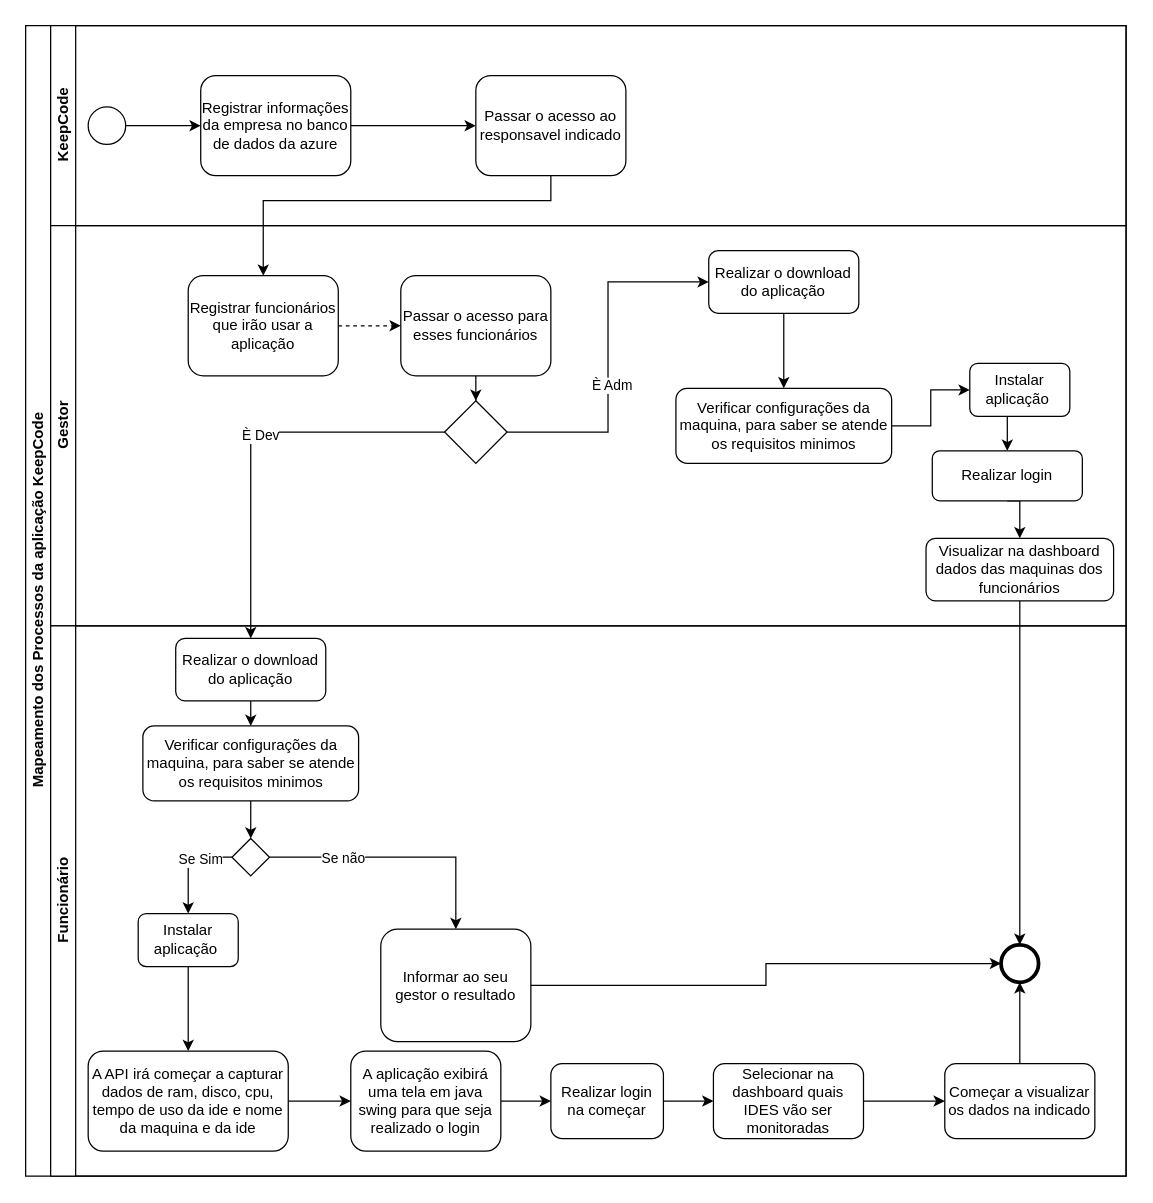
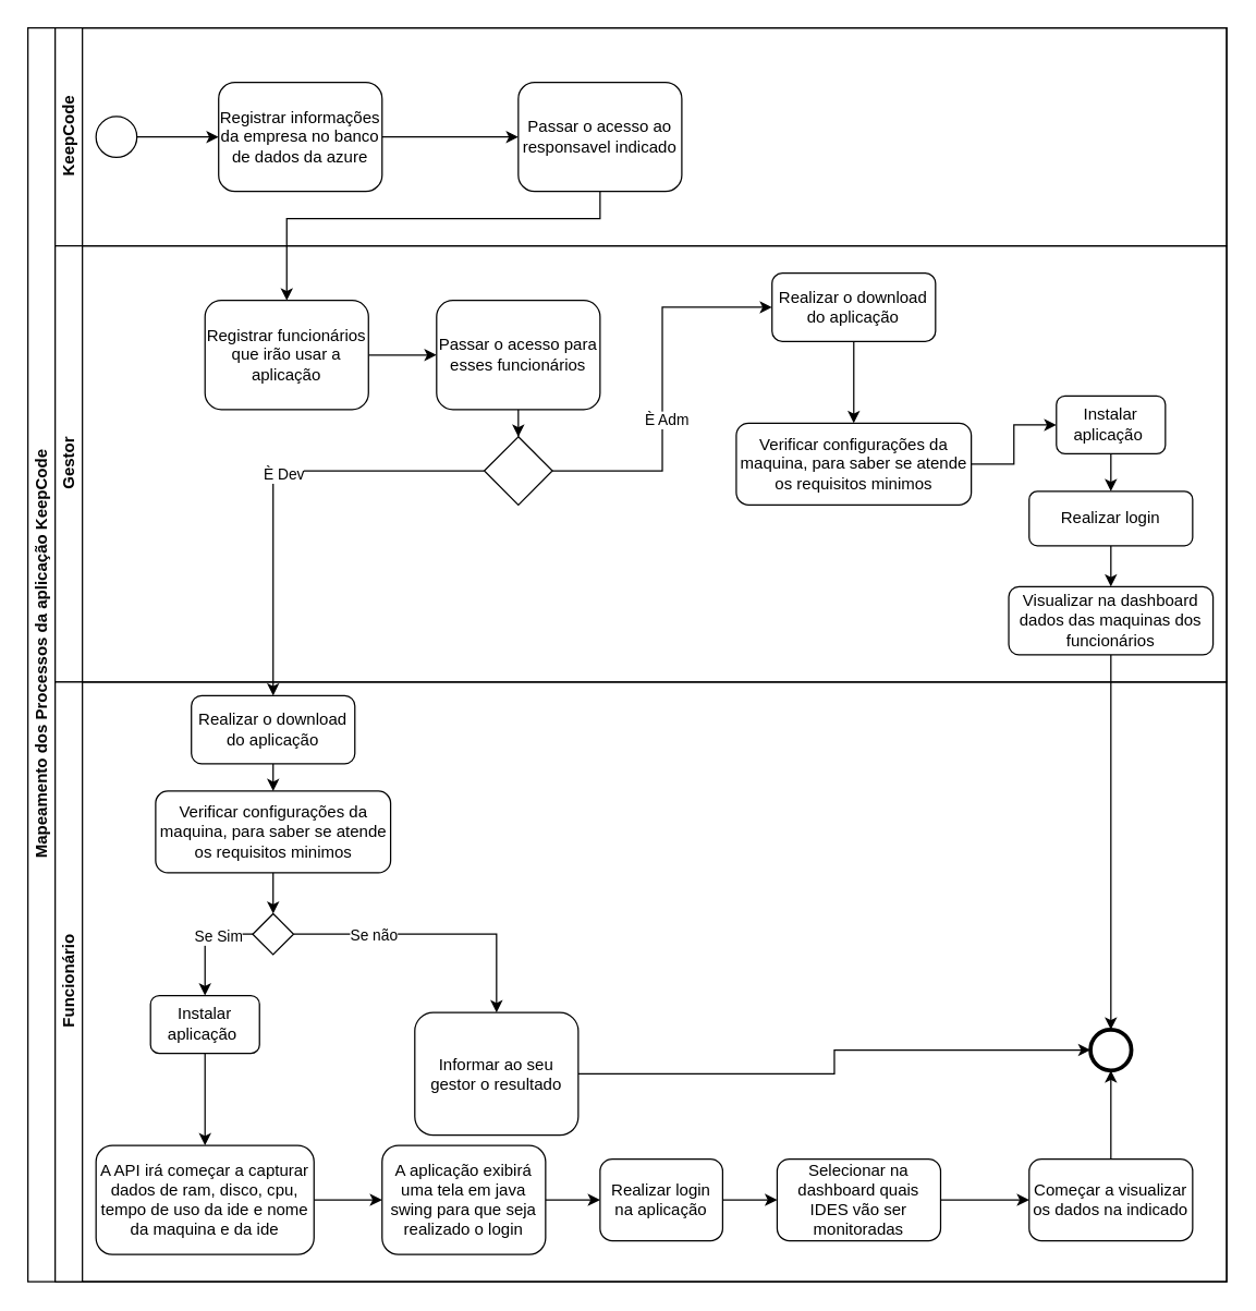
  <mxCell id="0" />
  <mxCell id="1" parent="0" />
  <mxCell id="2" value="Mapeamento dos Processos da aplicação KeepCode" style="swimlane;html=1;childLayout=stackLayout;resizeParent=1;resizeParentMax=0;horizontal=0;startSize=20;horizontalStack=0;" parent="1" vertex="1"><mxGeometry x="20" y="20" width="880" height="920" as="geometry" /></mxCell>
  <mxCell id="3" value="KeepCode" style="swimlane;html=1;startSize=20;horizontal=0;" parent="2" vertex="1"><mxGeometry x="20" width="860" height="160" as="geometry" /></mxCell>
  <mxCell id="4" style="edgeStyle=orthogonalEdgeStyle;rounded=0;orthogonalLoop=1;jettySize=auto;html=1;exitX=1;exitY=0.5;exitDx=0;exitDy=0;entryX=0;entryY=0.5;entryDx=0;entryDy=0;" edge="1" parent="3" source="5" target="6"><mxGeometry relative="1" as="geometry" /></mxCell>
  <mxCell id="5" value="Registrar informações da empresa no banco de dados da azure" style="shape=ext;rounded=1;html=1;whiteSpace=wrap;" vertex="1" parent="3"><mxGeometry x="120" y="40" width="120" height="80" as="geometry" /></mxCell>
  <mxCell id="6" value="Passar o acesso ao responsavel indicado" style="shape=ext;rounded=1;html=1;whiteSpace=wrap;" vertex="1" parent="3"><mxGeometry x="340" y="40" width="120" height="80" as="geometry" /></mxCell>
  <mxCell id="7" style="edgeStyle=orthogonalEdgeStyle;rounded=0;orthogonalLoop=1;jettySize=auto;html=1;exitX=1;exitY=0.5;exitDx=0;exitDy=0;entryX=0;entryY=0.5;entryDx=0;entryDy=0;" edge="1" parent="3" source="8" target="5"><mxGeometry relative="1" as="geometry" /></mxCell>
  <mxCell id="8" value="" style="shape=mxgraph.bpmn.shape;html=1;verticalLabelPosition=bottom;labelBackgroundColor=#ffffff;verticalAlign=top;align=center;perimeter=ellipsePerimeter;outlineConnect=0;outline=standard;symbol=general;" vertex="1" parent="3"><mxGeometry x="30" y="65" width="30" height="30" as="geometry" /></mxCell>
  <mxCell id="9" style="edgeStyle=orthogonalEdgeStyle;rounded=0;orthogonalLoop=1;jettySize=auto;html=1;exitX=0;exitY=0.5;exitDx=0;exitDy=0;" edge="1" parent="2" source="20" target="34"><mxGeometry relative="1" as="geometry" /></mxCell>
  <mxCell id="10" value="È Dev" style="edgeLabel;html=1;align=center;verticalAlign=middle;resizable=0;points=[];" vertex="1" connectable="0" parent="9"><mxGeometry x="-0.078" y="2" relative="1" as="geometry"><mxPoint as="offset" /></mxGeometry></mxCell>
  <mxCell id="11" style="edgeStyle=orthogonalEdgeStyle;rounded=0;orthogonalLoop=1;jettySize=auto;html=1;exitX=0.5;exitY=1;exitDx=0;exitDy=0;entryX=0.5;entryY=0;entryDx=0;entryDy=0;" edge="1" parent="2" source="27" target="35"><mxGeometry relative="1" as="geometry" /></mxCell>
  <mxCell id="12" style="edgeStyle=orthogonalEdgeStyle;rounded=0;orthogonalLoop=1;jettySize=auto;html=1;exitX=0.5;exitY=1;exitDx=0;exitDy=0;entryX=0.5;entryY=0;entryDx=0;entryDy=0;" edge="1" parent="2" source="6" target="15"><mxGeometry relative="1" as="geometry"><Array as="points"><mxPoint x="420" y="140" /><mxPoint x="190" y="140" /></Array></mxGeometry></mxCell>
  <mxCell id="13" value="Gestor" style="swimlane;html=1;startSize=20;horizontal=0;" parent="2" vertex="1"><mxGeometry x="20" y="160" width="860" height="320" as="geometry" /></mxCell>
- <mxCell id="14" style="edgeStyle=orthogonalEdgeStyle;rounded=0;orthogonalLoop=1;jettySize=auto;html=1;exitX=1;exitY=0.5;exitDx=0;exitDy=0;dashed=1;" edge="1" parent="13" source="15" target="17"><mxGeometry relative="1" as="geometry" /></mxCell>
+ <mxCell id="14" style="edgeStyle=orthogonalEdgeStyle;rounded=0;orthogonalLoop=1;jettySize=auto;html=1;exitX=1;exitY=0.5;exitDx=0;exitDy=0;" edge="1" parent="13" source="15" target="17"><mxGeometry relative="1" as="geometry" /></mxCell>
  <mxCell id="15" value="Registrar funcionários que irão usar a aplicação" style="shape=ext;rounded=1;html=1;whiteSpace=wrap;" vertex="1" parent="13"><mxGeometry x="110" y="40" width="120" height="80" as="geometry" /></mxCell>
  <mxCell id="16" style="edgeStyle=orthogonalEdgeStyle;rounded=0;orthogonalLoop=1;jettySize=auto;html=1;exitX=0.5;exitY=1;exitDx=0;exitDy=0;" edge="1" parent="13" source="17" target="20"><mxGeometry relative="1" as="geometry" /></mxCell>
  <mxCell id="17" value="Passar o acesso para esses funcionários" style="shape=ext;rounded=1;html=1;whiteSpace=wrap;" vertex="1" parent="13"><mxGeometry x="280" y="40" width="120" height="80" as="geometry" /></mxCell>
  <mxCell id="18" style="edgeStyle=orthogonalEdgeStyle;rounded=0;orthogonalLoop=1;jettySize=auto;html=1;exitX=1;exitY=0.5;exitDx=0;exitDy=0;entryX=0;entryY=0.5;entryDx=0;entryDy=0;" edge="1" parent="13" source="20" target="22"><mxGeometry relative="1" as="geometry" /></mxCell>
  <mxCell id="19" value="È Adm" style="edgeLabel;html=1;align=center;verticalAlign=middle;resizable=0;points=[];" vertex="1" connectable="0" parent="18"><mxGeometry x="-0.16" y="-3" relative="1" as="geometry"><mxPoint as="offset" /></mxGeometry></mxCell>
  <mxCell id="20" value="" style="rhombus;whiteSpace=wrap;html=1;" vertex="1" parent="13"><mxGeometry x="315" y="140" width="50" height="50" as="geometry" /></mxCell>
  <mxCell id="21" style="edgeStyle=orthogonalEdgeStyle;rounded=0;orthogonalLoop=1;jettySize=auto;html=1;exitX=0.5;exitY=1;exitDx=0;exitDy=0;entryX=0.5;entryY=0;entryDx=0;entryDy=0;" edge="1" parent="13" source="22" target="24"><mxGeometry relative="1" as="geometry" /></mxCell>
  <mxCell id="22" value="Realizar o download do aplicação" style="shape=ext;rounded=1;html=1;whiteSpace=wrap;" vertex="1" parent="13"><mxGeometry x="526.25" y="20" width="120" height="50" as="geometry" /></mxCell>
  <mxCell id="23" style="edgeStyle=orthogonalEdgeStyle;rounded=0;orthogonalLoop=1;jettySize=auto;html=1;exitX=1;exitY=0.5;exitDx=0;exitDy=0;" edge="1" parent="13" source="24" target="29"><mxGeometry relative="1" as="geometry" /></mxCell>
  <mxCell id="24" value="Verificar configurações da maquina, para saber se atende os requisitos minimos" style="shape=ext;rounded=1;html=1;whiteSpace=wrap;" vertex="1" parent="13"><mxGeometry x="500" y="130" width="172.5" height="60" as="geometry" /></mxCell>
  <mxCell id="25" style="edgeStyle=orthogonalEdgeStyle;rounded=0;orthogonalLoop=1;jettySize=auto;html=1;exitX=0.5;exitY=1;exitDx=0;exitDy=0;entryX=0.5;entryY=0;entryDx=0;entryDy=0;" edge="1" parent="13" source="26" target="27"><mxGeometry relative="1" as="geometry" /></mxCell>
- <mxCell id="26" value="Realizar login" style="shape=ext;rounded=1;html=1;whiteSpace=wrap;" vertex="1" parent="13"><mxGeometry x="705" y="180" width="120" height="40" as="geometry" /></mxCell>
+ <mxCell id="26" value="Realizar login" style="shape=ext;rounded=1;html=1;whiteSpace=wrap;" vertex="1" parent="13"><mxGeometry x="715" y="180" width="120" height="40" as="geometry" /></mxCell>
  <mxCell id="27" value="Visualizar na dashboard dados das maquinas dos funcionários" style="shape=ext;rounded=1;html=1;whiteSpace=wrap;" vertex="1" parent="13"><mxGeometry x="700" y="250" width="150" height="50" as="geometry" /></mxCell>
  <mxCell id="28" style="edgeStyle=orthogonalEdgeStyle;rounded=0;orthogonalLoop=1;jettySize=auto;html=1;exitX=0.5;exitY=1;exitDx=0;exitDy=0;entryX=0.5;entryY=0;entryDx=0;entryDy=0;" edge="1" parent="13" source="29" target="26"><mxGeometry relative="1" as="geometry" /></mxCell>
  <mxCell id="29" value="Instalar aplicação&amp;nbsp;" style="shape=ext;rounded=1;html=1;whiteSpace=wrap;" vertex="1" parent="13"><mxGeometry x="735" y="110" width="80" height="42.5" as="geometry" /></mxCell>
  <mxCell id="30" value="Funcionário" style="swimlane;html=1;startSize=20;horizontal=0;" parent="2" vertex="1"><mxGeometry x="20" y="480" width="860" height="440" as="geometry" /></mxCell>
  <mxCell id="31" style="edgeStyle=orthogonalEdgeStyle;rounded=0;orthogonalLoop=1;jettySize=auto;html=1;exitX=0.5;exitY=1;exitDx=0;exitDy=0;entryX=0.5;entryY=0;entryDx=0;entryDy=0;" edge="1" parent="30" source="32" target="52"><mxGeometry relative="1" as="geometry" /></mxCell>
  <mxCell id="32" value="Instalar aplicação&amp;nbsp;" style="shape=ext;rounded=1;html=1;whiteSpace=wrap;" vertex="1" parent="30"><mxGeometry x="70" y="230" width="80" height="42.5" as="geometry" /></mxCell>
  <mxCell id="33" style="edgeStyle=orthogonalEdgeStyle;rounded=0;orthogonalLoop=1;jettySize=auto;html=1;exitX=0.5;exitY=1;exitDx=0;exitDy=0;entryX=0.5;entryY=0;entryDx=0;entryDy=0;" edge="1" parent="30" source="34" target="50"><mxGeometry relative="1" as="geometry" /></mxCell>
  <mxCell id="34" value="Realizar o download do aplicação" style="shape=ext;rounded=1;html=1;whiteSpace=wrap;" vertex="1" parent="30"><mxGeometry x="100" y="10" width="120" height="50" as="geometry" /></mxCell>
  <mxCell id="35" value="" style="shape=mxgraph.bpmn.shape;html=1;verticalLabelPosition=bottom;labelBackgroundColor=#ffffff;verticalAlign=top;align=center;perimeter=ellipsePerimeter;outlineConnect=0;outline=end;symbol=general;" vertex="1" parent="30"><mxGeometry x="760" y="255" width="30" height="30" as="geometry" /></mxCell>
  <mxCell id="36" style="edgeStyle=orthogonalEdgeStyle;rounded=0;orthogonalLoop=1;jettySize=auto;html=1;exitX=1;exitY=0.5;exitDx=0;exitDy=0;entryX=0;entryY=0.5;entryDx=0;entryDy=0;" edge="1" parent="30" source="37" target="39"><mxGeometry relative="1" as="geometry" /></mxCell>
- <mxCell id="37" value="Realizar login na começar" style="shape=ext;rounded=1;html=1;whiteSpace=wrap;" vertex="1" parent="30"><mxGeometry x="400" y="350" width="90" height="60" as="geometry" /></mxCell>
+ <mxCell id="37" value="Realizar login na aplicação" style="shape=ext;rounded=1;html=1;whiteSpace=wrap;" vertex="1" parent="30"><mxGeometry x="400" y="350" width="90" height="60" as="geometry" /></mxCell>
  <mxCell id="38" style="edgeStyle=orthogonalEdgeStyle;rounded=0;orthogonalLoop=1;jettySize=auto;html=1;exitX=1;exitY=0.5;exitDx=0;exitDy=0;entryX=0;entryY=0.5;entryDx=0;entryDy=0;" edge="1" parent="30" source="39" target="41"><mxGeometry relative="1" as="geometry" /></mxCell>
  <mxCell id="39" value="Selecionar na dashboard quais IDES vão ser monitoradas" style="shape=ext;rounded=1;html=1;whiteSpace=wrap;" vertex="1" parent="30"><mxGeometry x="530" y="350" width="120" height="60" as="geometry" /></mxCell>
  <mxCell id="40" style="edgeStyle=orthogonalEdgeStyle;rounded=0;orthogonalLoop=1;jettySize=auto;html=1;exitX=0.5;exitY=0;exitDx=0;exitDy=0;entryX=0.5;entryY=1;entryDx=0;entryDy=0;" edge="1" parent="30" source="41" target="35"><mxGeometry relative="1" as="geometry" /></mxCell>
  <mxCell id="41" value="Começar a visualizar os dados na indicado" style="shape=ext;rounded=1;html=1;whiteSpace=wrap;" vertex="1" parent="30"><mxGeometry x="715" y="350" width="120" height="60" as="geometry" /></mxCell>
  <mxCell id="42" style="edgeStyle=orthogonalEdgeStyle;rounded=0;orthogonalLoop=1;jettySize=auto;html=1;exitX=0;exitY=0.5;exitDx=0;exitDy=0;entryX=0.5;entryY=0;entryDx=0;entryDy=0;" edge="1" parent="30" source="46" target="32"><mxGeometry relative="1" as="geometry" /></mxCell>
  <mxCell id="43" value="Se Sim" style="edgeLabel;html=1;align=center;verticalAlign=middle;resizable=0;points=[];" vertex="1" connectable="0" parent="42"><mxGeometry x="-0.357" y="1" relative="1" as="geometry"><mxPoint as="offset" /></mxGeometry></mxCell>
  <mxCell id="44" style="edgeStyle=orthogonalEdgeStyle;rounded=0;orthogonalLoop=1;jettySize=auto;html=1;exitX=1;exitY=0.5;exitDx=0;exitDy=0;entryX=0.5;entryY=0;entryDx=0;entryDy=0;" edge="1" parent="30" source="46" target="48"><mxGeometry relative="1" as="geometry" /></mxCell>
  <mxCell id="45" value="Se não" style="edgeLabel;html=1;align=center;verticalAlign=middle;resizable=0;points=[];" vertex="1" connectable="0" parent="44"><mxGeometry x="-0.434" relative="1" as="geometry"><mxPoint as="offset" /></mxGeometry></mxCell>
  <mxCell id="46" value="" style="rhombus;whiteSpace=wrap;html=1;" vertex="1" parent="30"><mxGeometry x="145" y="170" width="30" height="30" as="geometry" /></mxCell>
  <mxCell id="47" style="edgeStyle=orthogonalEdgeStyle;rounded=0;orthogonalLoop=1;jettySize=auto;html=1;exitX=1;exitY=0.5;exitDx=0;exitDy=0;entryX=0;entryY=0.5;entryDx=0;entryDy=0;" edge="1" parent="30" source="48" target="35"><mxGeometry relative="1" as="geometry" /></mxCell>
  <mxCell id="48" value="Informar ao seu gestor o resultado" style="shape=ext;rounded=1;html=1;whiteSpace=wrap;" vertex="1" parent="30"><mxGeometry x="264" y="242.5" width="120" height="90" as="geometry" /></mxCell>
  <mxCell id="49" style="edgeStyle=orthogonalEdgeStyle;rounded=0;orthogonalLoop=1;jettySize=auto;html=1;exitX=0.5;exitY=1;exitDx=0;exitDy=0;entryX=0.5;entryY=0;entryDx=0;entryDy=0;" edge="1" parent="30" source="50" target="46"><mxGeometry relative="1" as="geometry" /></mxCell>
  <mxCell id="50" value="Verificar configurações da maquina, para saber se atende os requisitos minimos" style="shape=ext;rounded=1;html=1;whiteSpace=wrap;" vertex="1" parent="30"><mxGeometry x="73.75" y="80" width="172.5" height="60" as="geometry" /></mxCell>
  <mxCell id="51" style="edgeStyle=orthogonalEdgeStyle;rounded=0;orthogonalLoop=1;jettySize=auto;html=1;exitX=1;exitY=0.5;exitDx=0;exitDy=0;entryX=0;entryY=0.5;entryDx=0;entryDy=0;" edge="1" parent="30" source="52" target="54"><mxGeometry relative="1" as="geometry" /></mxCell>
  <mxCell id="52" value="A API irá começar a capturar dados de ram, disco, cpu, tempo de uso da ide e nome da maquina e da ide" style="shape=ext;rounded=1;html=1;whiteSpace=wrap;" vertex="1" parent="30"><mxGeometry x="30" y="340" width="160" height="80" as="geometry" /></mxCell>
  <mxCell id="53" style="edgeStyle=orthogonalEdgeStyle;rounded=0;orthogonalLoop=1;jettySize=auto;html=1;exitX=1;exitY=0.5;exitDx=0;exitDy=0;entryX=0;entryY=0.5;entryDx=0;entryDy=0;" edge="1" parent="30" source="54" target="37"><mxGeometry relative="1" as="geometry" /></mxCell>
  <mxCell id="54" value="A aplicação exibirá uma tela em java swing para que seja realizado o login" style="shape=ext;rounded=1;html=1;whiteSpace=wrap;" vertex="1" parent="30"><mxGeometry x="240" y="340" width="120" height="80" as="geometry" /></mxCell>
